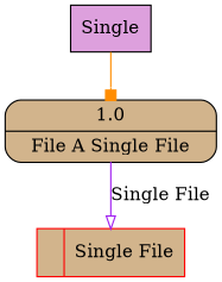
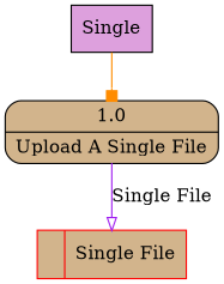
  digraph {
    node [fillcolor=tan style=filled]
    n1 [color=red label="<f0>  |<f1> Single File " shape=record]
    n2 [fillcolor=plum label=Single shape=box]
-   n3 [label="{<f0> 1.0|<f1> File A Single File }" shape=Mrecord]
+   n3 [label="{<f0> 1.0|<f1> Upload A Single File }" shape=Mrecord]
    n2 -> n3 [arrowhead=box color=darkorange]
    n3 -> n1 [arrowhead=onormal color=purple label="Single File"]
  }
